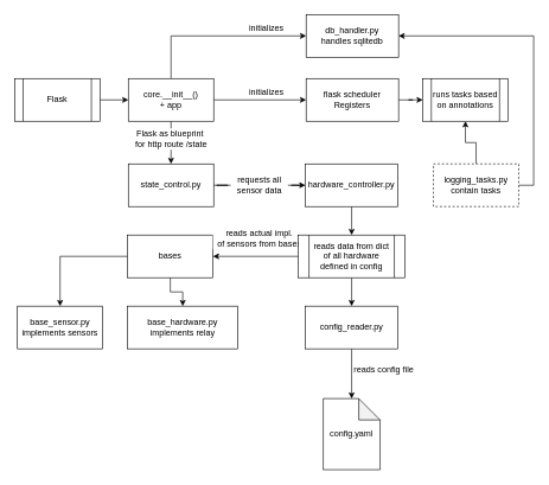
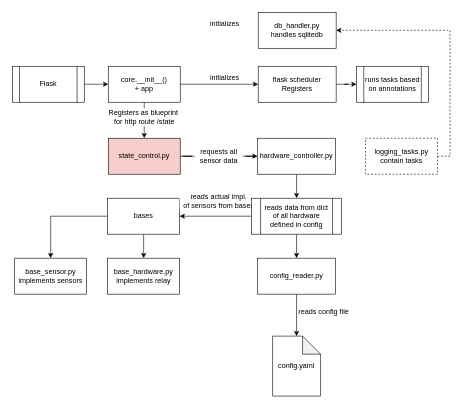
  <mxCell id="0" />
  <mxCell id="1" parent="0" />
  <mxCell id="2" style="edgeStyle=orthogonalEdgeStyle;rounded=0;orthogonalLoop=1;jettySize=auto;html=1;entryX=0.5;entryY=0;entryDx=0;entryDy=0;" edge="1" parent="1" source="5" target="9"><mxGeometry relative="1" as="geometry" /></mxCell>
  <mxCell id="3" style="edgeStyle=orthogonalEdgeStyle;rounded=0;orthogonalLoop=1;jettySize=auto;html=1;entryX=0;entryY=0.5;entryDx=0;entryDy=0;" edge="1" parent="1" source="5" target="29"><mxGeometry relative="1" as="geometry" /></mxCell>
- <mxCell id="4" style="edgeStyle=orthogonalEdgeStyle;rounded=0;orthogonalLoop=1;jettySize=auto;html=1;entryX=0;entryY=0.5;entryDx=0;entryDy=0;" edge="1" parent="1" source="5" target="35"><mxGeometry relative="1" as="geometry"><Array as="points"><mxPoint x="240" y="50" /></Array></mxGeometry></mxCell>
  <mxCell id="5" value="core.__init__()&lt;br&gt;+ app" style="rounded=0;whiteSpace=wrap;html=1;" vertex="1" parent="1"><mxGeometry x="180" y="110" width="120" height="60" as="geometry" /></mxCell>
  <mxCell id="6" style="edgeStyle=orthogonalEdgeStyle;rounded=0;orthogonalLoop=1;jettySize=auto;html=1;entryX=0;entryY=0.5;entryDx=0;entryDy=0;" edge="1" parent="1" source="7" target="5"><mxGeometry relative="1" as="geometry" /></mxCell>
  <mxCell id="7" value="Flask" style="shape=process;whiteSpace=wrap;html=1;backgroundOutline=1;" vertex="1" parent="1"><mxGeometry x="20" y="110" width="120" height="60" as="geometry" /></mxCell>
  <mxCell id="8" style="edgeStyle=orthogonalEdgeStyle;rounded=0;orthogonalLoop=1;jettySize=auto;html=1;entryX=0;entryY=0.5;entryDx=0;entryDy=0;startArrow=none;" edge="1" parent="1" source="13" target="12"><mxGeometry relative="1" as="geometry" /></mxCell>
- <mxCell id="9" value="state_control.py" style="rounded=0;whiteSpace=wrap;html=1;" vertex="1" parent="1"><mxGeometry x="180" y="230" width="120" height="60" as="geometry" /></mxCell>
- <mxCell id="10" value="Flask as blueprint&amp;nbsp;&lt;br&gt;for http route /state" style="text;html=1;align=center;verticalAlign=middle;resizable=0;points=[];autosize=1;strokeColor=none;fillColor=#ffffff;" vertex="1" parent="1"><mxGeometry x="175" y="180" width="130" height="30" as="geometry" /></mxCell>
+ <mxCell id="9" value="state_control.py" style="rounded=0;whiteSpace=wrap;html=1;fillColor=#f8cecc;" vertex="1" parent="1"><mxGeometry x="180" y="230" width="120" height="60" as="geometry" /></mxCell>
+ <mxCell id="10" value="Registers as blueprint&amp;nbsp;&lt;br&gt;for http route /state" style="text;html=1;align=center;verticalAlign=middle;resizable=0;points=[];autosize=1;strokeColor=none;fillColor=#ffffff;" vertex="1" parent="1"><mxGeometry x="175" y="180" width="130" height="30" as="geometry" /></mxCell>
  <mxCell id="11" style="edgeStyle=orthogonalEdgeStyle;rounded=0;orthogonalLoop=1;jettySize=auto;html=1;entryX=0.5;entryY=0;entryDx=0;entryDy=0;" edge="1" parent="1" source="12" target="27"><mxGeometry relative="1" as="geometry" /></mxCell>
  <mxCell id="12" value="hardware_controller.py" style="rounded=0;whiteSpace=wrap;html=1;fillColor=#ffffff;" vertex="1" parent="1"><mxGeometry x="429" y="230" width="130" height="60" as="geometry" /></mxCell>
  <mxCell id="13" value="requests all&lt;br&gt;sensor data" style="text;html=1;align=center;verticalAlign=middle;resizable=0;points=[];autosize=1;strokeColor=none;fillColor=#ffffff;" vertex="1" parent="1"><mxGeometry x="324" y="245" width="80" height="30" as="geometry" /></mxCell>
  <mxCell id="14" value="" style="edgeStyle=orthogonalEdgeStyle;rounded=0;orthogonalLoop=1;jettySize=auto;html=1;entryX=0;entryY=0.5;entryDx=0;entryDy=0;endArrow=none;" edge="1" parent="1" source="9" target="13"><mxGeometry relative="1" as="geometry"><mxPoint x="319" y="260" as="sourcePoint" /><mxPoint x="409" y="260" as="targetPoint" /></mxGeometry></mxCell>
  <mxCell id="15" style="edgeStyle=orthogonalEdgeStyle;rounded=0;orthogonalLoop=1;jettySize=auto;html=1;entryX=0.5;entryY=0;entryDx=0;entryDy=0;entryPerimeter=0;" edge="1" parent="1" source="16" target="17"><mxGeometry relative="1" as="geometry" /></mxCell>
  <mxCell id="16" value="config_reader.py" style="rounded=0;whiteSpace=wrap;html=1;fillColor=#ffffff;" vertex="1" parent="1"><mxGeometry x="429" y="430" width="130" height="60" as="geometry" /></mxCell>
  <mxCell id="17" value="config.yaml" style="shape=note;whiteSpace=wrap;html=1;backgroundOutline=1;darkOpacity=0.05;fillColor=#ffffff;" vertex="1" parent="1"><mxGeometry x="454" y="560" width="80" height="100" as="geometry" /></mxCell>
  <mxCell id="18" value="reads config file" style="text;html=1;align=center;verticalAlign=middle;resizable=0;points=[];autosize=1;strokeColor=none;" vertex="1" parent="1"><mxGeometry x="489" y="510" width="100" height="20" as="geometry" /></mxCell>
  <mxCell id="19" style="edgeStyle=orthogonalEdgeStyle;rounded=0;orthogonalLoop=1;jettySize=auto;html=1;entryX=0.5;entryY=0;entryDx=0;entryDy=0;" edge="1" parent="1" source="27" target="16"><mxGeometry relative="1" as="geometry" /></mxCell>
  <mxCell id="20" style="edgeStyle=orthogonalEdgeStyle;rounded=0;orthogonalLoop=1;jettySize=auto;html=1;entryX=1;entryY=0.5;entryDx=0;entryDy=0;" edge="1" parent="1" source="27" target="23"><mxGeometry relative="1" as="geometry" /></mxCell>
  <mxCell id="21" style="edgeStyle=orthogonalEdgeStyle;rounded=0;orthogonalLoop=1;jettySize=auto;html=1;entryX=0.5;entryY=0;entryDx=0;entryDy=0;" edge="1" parent="1" source="23" target="24"><mxGeometry relative="1" as="geometry" /></mxCell>
  <mxCell id="22" style="edgeStyle=orthogonalEdgeStyle;rounded=0;orthogonalLoop=1;jettySize=auto;html=1;entryX=0.5;entryY=0;entryDx=0;entryDy=0;" edge="1" parent="1" source="23" target="25"><mxGeometry relative="1" as="geometry" /></mxCell>
  <mxCell id="23" value="bases" style="rounded=0;whiteSpace=wrap;html=1;fillColor=#ffffff;" vertex="1" parent="1"><mxGeometry x="179" y="330" width="120" height="60" as="geometry" /></mxCell>
  <mxCell id="24" value="base_sensor.py&lt;br&gt;implements sensors" style="rounded=0;whiteSpace=wrap;html=1;fillColor=#ffffff;" vertex="1" parent="1"><mxGeometry x="24" y="430" width="120" height="60" as="geometry" /></mxCell>
- <mxCell id="25" value="base_hardware.py&lt;br&gt;implements relay" style="rounded=0;whiteSpace=wrap;html=1;fillColor=#ffffff;" vertex="1" parent="1"><mxGeometry x="179" y="430" width="155" height="60" as="geometry" /></mxCell>
+ <mxCell id="25" value="base_hardware.py&lt;br&gt;implements relay" style="rounded=0;whiteSpace=wrap;html=1;fillColor=#ffffff;" vertex="1" parent="1"><mxGeometry x="179" y="430" width="120" height="60" as="geometry" /></mxCell>
  <mxCell id="26" value="reads actual impl.&lt;br&gt;of sensors from bases" style="text;html=1;align=center;verticalAlign=middle;resizable=0;points=[];autosize=1;strokeColor=none;fillColor=#ffffff;" vertex="1" parent="1"><mxGeometry x="299" y="320" width="130" height="30" as="geometry" /></mxCell>
  <mxCell id="27" value="reads data from dict of all hardware defined in config" style="shape=process;whiteSpace=wrap;html=1;backgroundOutline=1;fillColor=#ffffff;" vertex="1" parent="1"><mxGeometry x="419" y="330" width="150" height="60" as="geometry" /></mxCell>
  <mxCell id="28" style="edgeStyle=orthogonalEdgeStyle;rounded=0;orthogonalLoop=1;jettySize=auto;html=1;entryX=0;entryY=0.5;entryDx=0;entryDy=0;" edge="1" parent="1" source="29" target="31"><mxGeometry relative="1" as="geometry" /></mxCell>
  <mxCell id="29" value="flask scheduler&lt;br&gt;Registers" style="rounded=0;whiteSpace=wrap;html=1;fillColor=#ffffff;" vertex="1" parent="1"><mxGeometry x="430" y="110" width="130" height="60" as="geometry" /></mxCell>
  <mxCell id="30" value="initializes" style="text;html=1;align=center;verticalAlign=middle;resizable=0;points=[];autosize=1;strokeColor=none;" vertex="1" parent="1"><mxGeometry x="344" y="120" width="60" height="20" as="geometry" /></mxCell>
  <mxCell id="31" value="runs tasks based on annotations" style="shape=process;whiteSpace=wrap;html=1;backgroundOutline=1;fillColor=#ffffff;" vertex="1" parent="1"><mxGeometry x="594" y="110" width="120" height="60" as="geometry" /></mxCell>
- <mxCell id="32" style="edgeStyle=orthogonalEdgeStyle;rounded=0;orthogonalLoop=1;jettySize=auto;html=1;" edge="1" parent="1" source="34" target="31"><mxGeometry relative="1" as="geometry" /></mxCell>
- <mxCell id="33" style="edgeStyle=orthogonalEdgeStyle;rounded=0;orthogonalLoop=1;jettySize=auto;html=1;entryX=1;entryY=0.5;entryDx=0;entryDy=0;" edge="1" parent="1" source="34" target="35"><mxGeometry relative="1" as="geometry"><Array as="points"><mxPoint x="750" y="260" /><mxPoint x="750" y="50" /></Array></mxGeometry></mxCell>
+ <mxCell id="33" style="edgeStyle=orthogonalEdgeStyle;rounded=0;orthogonalLoop=1;jettySize=auto;html=1;entryX=1;entryY=0.5;entryDx=0;entryDy=0;dashed=1;" edge="1" parent="1" source="34" target="35"><mxGeometry relative="1" as="geometry"><Array as="points"><mxPoint x="750" y="260" /><mxPoint x="750" y="50" /></Array></mxGeometry></mxCell>
  <mxCell id="34" value="logging_tasks.py&lt;br&gt;contain tasks" style="rounded=0;whiteSpace=wrap;html=1;fillColor=#ffffff;dashed=1;" vertex="1" parent="1"><mxGeometry x="609" y="230" width="120" height="60" as="geometry" /></mxCell>
  <mxCell id="35" value="db_handler.py&lt;br&gt;handles sqlitedb" style="rounded=0;whiteSpace=wrap;html=1;fillColor=#ffffff;" vertex="1" parent="1"><mxGeometry x="430" y="20" width="130" height="60" as="geometry" /></mxCell>
  <mxCell id="36" value="initializes" style="text;html=1;align=center;verticalAlign=middle;resizable=0;points=[];autosize=1;strokeColor=none;" vertex="1" parent="1"><mxGeometry x="344" y="30" width="60" height="20" as="geometry" /></mxCell>
